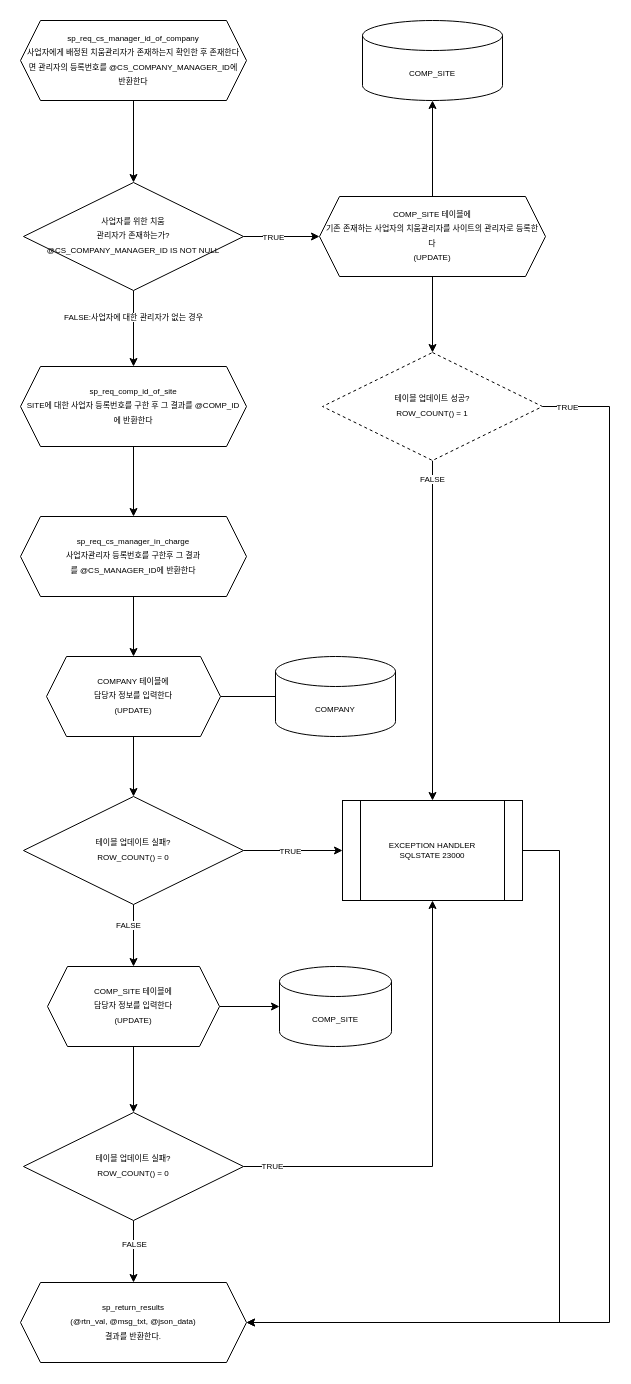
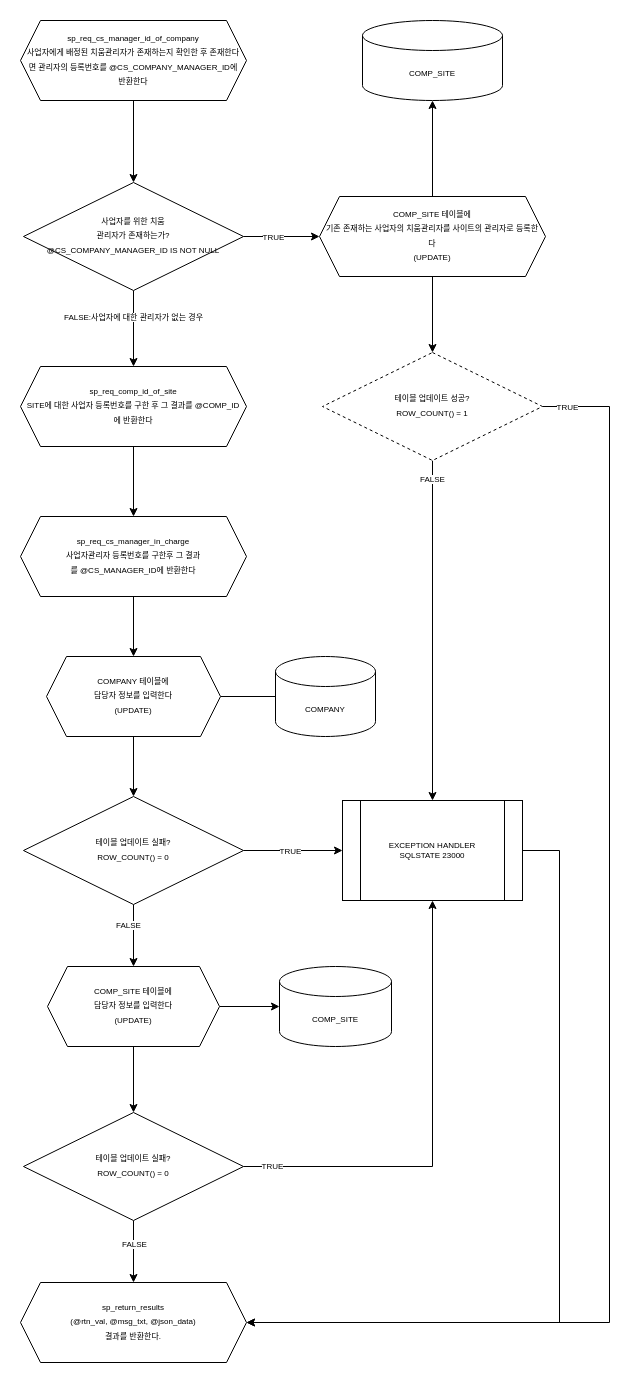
  <mxCell id="0" />
  <mxCell id="1" parent="0" />
  <mxCell id="2" value="&lt;font style=&quot;font-size: 8px&quot;&gt;sp_return_results&lt;br&gt;(@rtn_val, @msg_txt, @json_data)&lt;br&gt;결과를 반환한다.&lt;/font&gt;" style="shape=hexagon;perimeter=hexagonPerimeter2;whiteSpace=wrap;html=1;fixedSize=1;shadow=0;strokeWidth=1;spacing=6;spacingTop=-4;" vertex="1" parent="1"><mxGeometry x="20" y="1282" width="226" height="80" as="geometry" /></mxCell>
  <mxCell id="3" style="edgeStyle=orthogonalEdgeStyle;rounded=0;orthogonalLoop=1;jettySize=auto;html=1;exitX=1;exitY=0.5;exitDx=0;exitDy=0;fontSize=8;entryX=1;entryY=0.5;entryDx=0;entryDy=0;" edge="1" parent="1" source="4" target="2"><mxGeometry relative="1" as="geometry"><Array as="points"><mxPoint x="559" y="850" /><mxPoint x="559" y="1322" /></Array><mxPoint x="339" y="1526" as="targetPoint" /></mxGeometry></mxCell>
  <mxCell id="4" value="EXCEPTION HANDLER&lt;br&gt;SQLSTATE 23000" style="shape=process;whiteSpace=wrap;html=1;backgroundOutline=1;fontSize=8;" vertex="1" parent="1"><mxGeometry x="342" y="800" width="180" height="100" as="geometry" /></mxCell>
  <mxCell id="5" value="" style="edgeStyle=orthogonalEdgeStyle;rounded=0;orthogonalLoop=1;jettySize=auto;html=1;fontSize=8;" edge="1" parent="1" source="6" target="11"><mxGeometry relative="1" as="geometry" /></mxCell>
  <mxCell id="6" value="&lt;font style=&quot;font-size: 8px&quot;&gt;sp_req_cs_manager_id_of_company&lt;br&gt;사업자에게 배정된 치움관리자가 존재하는지 확인한 후 존재한다면 관리자의 등록번호를 @CS_COMPANY_MANAGER_ID에 반환한다&lt;/font&gt;" style="shape=hexagon;perimeter=hexagonPerimeter2;whiteSpace=wrap;html=1;fixedSize=1;shadow=0;strokeWidth=1;spacing=6;spacingTop=-4;" vertex="1" parent="1"><mxGeometry x="20" y="20" width="226" height="80" as="geometry" /></mxCell>
  <mxCell id="7" value="" style="edgeStyle=orthogonalEdgeStyle;rounded=0;orthogonalLoop=1;jettySize=auto;html=1;fontSize=8;" edge="1" parent="1" source="11" target="13"><mxGeometry relative="1" as="geometry" /></mxCell>
  <mxCell id="8" value="FALSE:사업자에 대한 관리자가 없는 경우" style="edgeLabel;html=1;align=center;verticalAlign=middle;resizable=0;points=[];fontSize=8;" vertex="1" connectable="0" parent="7"><mxGeometry x="-0.303" y="-1" relative="1" as="geometry"><mxPoint as="offset" /></mxGeometry></mxCell>
  <mxCell id="9" value="" style="edgeStyle=orthogonalEdgeStyle;rounded=0;orthogonalLoop=1;jettySize=auto;html=1;fontSize=8;" edge="1" parent="1" source="11" target="16"><mxGeometry relative="1" as="geometry" /></mxCell>
  <mxCell id="10" value="TRUE" style="edgeLabel;html=1;align=center;verticalAlign=middle;resizable=0;points=[];fontSize=8;" vertex="1" connectable="0" parent="9"><mxGeometry x="-0.226" relative="1" as="geometry"><mxPoint as="offset" /></mxGeometry></mxCell>
  <mxCell id="11" value="&lt;font&gt;&lt;font style=&quot;font-size: 8px&quot;&gt;사업자를 위한 치움 &lt;br&gt;관리자가 존재하는가?&lt;br&gt;@CS_COMPANY_MANAGER_ID IS NOT NULL&lt;/font&gt;&lt;br&gt;&lt;/font&gt;" style="rhombus;whiteSpace=wrap;html=1;shadow=0;fontFamily=Helvetica;fontSize=12;align=center;strokeWidth=1;spacing=6;spacingTop=-4;" vertex="1" parent="1"><mxGeometry x="23" y="182" width="220" height="108" as="geometry" /></mxCell>
  <mxCell id="12" value="" style="edgeStyle=orthogonalEdgeStyle;rounded=0;orthogonalLoop=1;jettySize=auto;html=1;fontSize=8;entryX=0.5;entryY=0;entryDx=0;entryDy=0;" edge="1" parent="1" source="13" target="24"><mxGeometry relative="1" as="geometry" /></mxCell>
  <mxCell id="13" value="&lt;font style=&quot;font-size: 8px&quot;&gt;sp_req_comp_id_of_site&lt;br&gt;SITE에 대한 사업자 등록번호를 구한 후 그 결과를&amp;nbsp;@COMP_ID에 반환한다&lt;/font&gt;" style="shape=hexagon;perimeter=hexagonPerimeter2;whiteSpace=wrap;html=1;fixedSize=1;shadow=0;strokeWidth=1;spacing=6;spacingTop=-4;" vertex="1" parent="1"><mxGeometry x="20" y="366" width="226" height="80" as="geometry" /></mxCell>
  <mxCell id="14" value="" style="edgeStyle=orthogonalEdgeStyle;rounded=0;orthogonalLoop=1;jettySize=auto;html=1;fontSize=8;" edge="1" parent="1" source="16" target="17"><mxGeometry relative="1" as="geometry" /></mxCell>
  <mxCell id="15" value="" style="edgeStyle=orthogonalEdgeStyle;rounded=0;orthogonalLoop=1;jettySize=auto;html=1;fontSize=8;" edge="1" parent="1" source="16" target="22"><mxGeometry relative="1" as="geometry" /></mxCell>
  <mxCell id="16" value="&lt;span style=&quot;font-size: 8px&quot;&gt;COMP_SITE 테이블에 &lt;br&gt;기존 존재하는 사업자의 치움관리자를 사이트의 관리자로 등록한다&lt;br&gt;(UPDATE)&lt;br&gt;&lt;/span&gt;" style="shape=hexagon;perimeter=hexagonPerimeter2;whiteSpace=wrap;html=1;fixedSize=1;shadow=0;strokeWidth=1;spacing=6;spacingTop=-4;" vertex="1" parent="1"><mxGeometry x="319" y="196" width="226" height="80" as="geometry" /></mxCell>
  <mxCell id="17" value="&lt;span style=&quot;font-size: 8px&quot;&gt;COMP_SITE&lt;/span&gt;" style="shape=cylinder3;whiteSpace=wrap;html=1;boundedLbl=1;backgroundOutline=1;size=15;fontSize=8;" vertex="1" parent="1"><mxGeometry x="362" y="20" width="140" height="80" as="geometry" /></mxCell>
  <mxCell id="18" style="edgeStyle=orthogonalEdgeStyle;rounded=0;orthogonalLoop=1;jettySize=auto;html=1;entryX=1;entryY=0.5;entryDx=0;entryDy=0;fontSize=8;exitX=1;exitY=0.5;exitDx=0;exitDy=0;" edge="1" parent="1" source="22" target="2"><mxGeometry relative="1" as="geometry"><Array as="points"><mxPoint x="609" y="406" /><mxPoint x="609" y="1322" /></Array></mxGeometry></mxCell>
  <mxCell id="19" value="TRUE" style="edgeLabel;html=1;align=center;verticalAlign=middle;resizable=0;points=[];fontSize=8;" vertex="1" connectable="0" parent="18"><mxGeometry x="-0.941" y="1" relative="1" as="geometry"><mxPoint x="-16" y="1" as="offset" /></mxGeometry></mxCell>
  <mxCell id="20" style="edgeStyle=orthogonalEdgeStyle;rounded=0;orthogonalLoop=1;jettySize=auto;html=1;fontSize=8;exitX=0.5;exitY=1;exitDx=0;exitDy=0;entryX=0.5;entryY=0;entryDx=0;entryDy=0;" edge="1" parent="1" source="22" target="4"><mxGeometry relative="1" as="geometry"><mxPoint x="-151" y="796" as="targetPoint" /><Array as="points" /></mxGeometry></mxCell>
  <mxCell id="21" value="FALSE" style="edgeLabel;html=1;align=center;verticalAlign=middle;resizable=0;points=[];fontSize=8;" vertex="1" connectable="0" parent="20"><mxGeometry x="-0.892" y="-1" relative="1" as="geometry"><mxPoint as="offset" /></mxGeometry></mxCell>
  <mxCell id="22" value="&lt;font&gt;&lt;font style=&quot;font-size: 8px&quot;&gt;테이블 업데이트 성공?&lt;br&gt;ROW_COUNT() = 1&lt;/font&gt;&lt;br&gt;&lt;/font&gt;" style="rhombus;whiteSpace=wrap;html=1;shadow=0;fontFamily=Helvetica;fontSize=12;align=center;strokeWidth=1;spacing=6;spacingTop=-4;dashed=1;" vertex="1" parent="1"><mxGeometry x="322" y="352" width="220" height="108" as="geometry" /></mxCell>
  <mxCell id="23" value="" style="edgeStyle=orthogonalEdgeStyle;rounded=0;orthogonalLoop=1;jettySize=auto;html=1;fontSize=8;" edge="1" parent="1" source="24" target="27"><mxGeometry relative="1" as="geometry" /></mxCell>
  <mxCell id="24" value="&lt;font style=&quot;font-size: 8px&quot;&gt;sp_req_cs_manager_in_charge&lt;br&gt;사업자관리자 등록번호를 구한후 그 결과를&amp;nbsp;@CS_MANAGER_ID에 반환한다&lt;/font&gt;" style="shape=hexagon;perimeter=hexagonPerimeter2;whiteSpace=wrap;html=1;fixedSize=1;shadow=0;strokeWidth=1;spacing=6;spacingTop=-4;" vertex="1" parent="1"><mxGeometry x="20" y="516" width="226" height="80" as="geometry" /></mxCell>
  <mxCell id="25" value="" style="edgeStyle=orthogonalEdgeStyle;rounded=0;orthogonalLoop=1;jettySize=auto;html=1;fontSize=8;endArrow=none;" edge="1" parent="1" source="27" target="28"><mxGeometry relative="1" as="geometry" /></mxCell>
  <mxCell id="26" value="" style="edgeStyle=orthogonalEdgeStyle;rounded=0;orthogonalLoop=1;jettySize=auto;html=1;fontSize=8;" edge="1" parent="1" source="27" target="33"><mxGeometry relative="1" as="geometry" /></mxCell>
  <mxCell id="27" value="&lt;span style=&quot;font-size: 8px&quot;&gt;COMPANY 테이블에 &lt;br&gt;담당자 정보를 입력한다&lt;/span&gt;&lt;br style=&quot;font-size: 8px&quot;&gt;&lt;span style=&quot;font-size: 8px&quot;&gt;(UPDATE)&lt;/span&gt;" style="shape=hexagon;perimeter=hexagonPerimeter2;whiteSpace=wrap;html=1;fixedSize=1;shadow=0;strokeWidth=1;spacing=6;spacingTop=-4;" vertex="1" parent="1"><mxGeometry x="46" y="656" width="174" height="80" as="geometry" /></mxCell>
- <mxCell id="28" value="&lt;span style=&quot;font-size: 8px&quot;&gt;COMPANY&lt;/span&gt;" style="shape=cylinder3;whiteSpace=wrap;html=1;boundedLbl=1;backgroundOutline=1;size=15;fontSize=8;" vertex="1" parent="1"><mxGeometry x="275" y="656" width="120" height="80" as="geometry" /></mxCell>
+ <mxCell id="28" value="&lt;span style=&quot;font-size: 8px&quot;&gt;COMPANY&lt;/span&gt;" style="shape=cylinder3;whiteSpace=wrap;html=1;boundedLbl=1;backgroundOutline=1;size=15;fontSize=8;" vertex="1" parent="1"><mxGeometry x="275" y="656" width="100" height="80" as="geometry" /></mxCell>
  <mxCell id="29" style="edgeStyle=orthogonalEdgeStyle;rounded=0;orthogonalLoop=1;jettySize=auto;html=1;entryX=0;entryY=0.5;entryDx=0;entryDy=0;fontSize=8;exitX=1;exitY=0.5;exitDx=0;exitDy=0;" edge="1" parent="1" source="33" target="4"><mxGeometry relative="1" as="geometry"><Array as="points" /></mxGeometry></mxCell>
  <mxCell id="30" value="TRUE" style="edgeLabel;html=1;align=center;verticalAlign=middle;resizable=0;points=[];fontSize=8;" vertex="1" connectable="0" parent="29"><mxGeometry x="-0.851" y="2" relative="1" as="geometry"><mxPoint x="39" y="2" as="offset" /></mxGeometry></mxCell>
  <mxCell id="31" value="" style="edgeStyle=orthogonalEdgeStyle;rounded=0;orthogonalLoop=1;jettySize=auto;html=1;fontSize=8;exitX=0.5;exitY=1;exitDx=0;exitDy=0;" edge="1" parent="1" source="33" target="36"><mxGeometry relative="1" as="geometry" /></mxCell>
  <mxCell id="32" value="FALSE" style="edgeLabel;html=1;align=center;verticalAlign=middle;resizable=0;points=[];fontSize=8;" vertex="1" connectable="0" parent="31"><mxGeometry x="-0.31" y="1" relative="1" as="geometry"><mxPoint x="-7" y="-1" as="offset" /></mxGeometry></mxCell>
  <mxCell id="33" value="&lt;font&gt;&lt;font style=&quot;font-size: 8px&quot;&gt;테이블 업데이트 실패?&lt;br&gt;ROW_COUNT() = 0&lt;/font&gt;&lt;br&gt;&lt;/font&gt;" style="rhombus;whiteSpace=wrap;html=1;shadow=0;fontFamily=Helvetica;fontSize=12;align=center;strokeWidth=1;spacing=6;spacingTop=-4;" vertex="1" parent="1"><mxGeometry x="23" y="796" width="220" height="108" as="geometry" /></mxCell>
  <mxCell id="34" value="" style="edgeStyle=orthogonalEdgeStyle;rounded=0;orthogonalLoop=1;jettySize=auto;html=1;fontSize=8;" edge="1" parent="1" source="36" target="41"><mxGeometry relative="1" as="geometry" /></mxCell>
  <mxCell id="35" value="" style="edgeStyle=orthogonalEdgeStyle;rounded=0;orthogonalLoop=1;jettySize=auto;html=1;fontSize=8;" edge="1" parent="1" source="36" target="42"><mxGeometry relative="1" as="geometry" /></mxCell>
  <mxCell id="36" value="&lt;font style=&quot;font-size: 8px&quot;&gt;COMP_SITE 테이블에 &lt;br&gt;담당자 정보를 입력한다&lt;br&gt;(UPDATE)&lt;/font&gt;" style="shape=hexagon;perimeter=hexagonPerimeter2;whiteSpace=wrap;html=1;fixedSize=1;shadow=0;strokeWidth=1;spacing=6;spacingTop=-4;" vertex="1" parent="1"><mxGeometry x="47" y="966" width="172" height="80" as="geometry" /></mxCell>
  <mxCell id="37" style="edgeStyle=orthogonalEdgeStyle;rounded=0;orthogonalLoop=1;jettySize=auto;html=1;entryX=0.5;entryY=1;entryDx=0;entryDy=0;fontSize=8;exitX=1;exitY=0.5;exitDx=0;exitDy=0;" edge="1" parent="1" source="41" target="4"><mxGeometry relative="1" as="geometry"><Array as="points"><mxPoint x="432" y="1166" /></Array></mxGeometry></mxCell>
  <mxCell id="38" value="TRUE" style="edgeLabel;html=1;align=center;verticalAlign=middle;resizable=0;points=[];fontSize=8;" vertex="1" connectable="0" parent="37"><mxGeometry x="-0.879" y="1" relative="1" as="geometry"><mxPoint as="offset" /></mxGeometry></mxCell>
  <mxCell id="39" value="" style="edgeStyle=orthogonalEdgeStyle;rounded=0;orthogonalLoop=1;jettySize=auto;html=1;fontSize=8;" edge="1" parent="1" source="41" target="2"><mxGeometry relative="1" as="geometry" /></mxCell>
  <mxCell id="40" value="FALSE" style="edgeLabel;html=1;align=center;verticalAlign=middle;resizable=0;points=[];fontSize=8;" vertex="1" connectable="0" parent="39"><mxGeometry x="-0.269" relative="1" as="geometry"><mxPoint as="offset" /></mxGeometry></mxCell>
  <mxCell id="41" value="&lt;font&gt;&lt;font style=&quot;font-size: 8px&quot;&gt;테이블 업데이트 실패?&lt;br&gt;ROW_COUNT() = 0&lt;/font&gt;&lt;br&gt;&lt;/font&gt;" style="rhombus;whiteSpace=wrap;html=1;shadow=0;fontFamily=Helvetica;fontSize=12;align=center;strokeWidth=1;spacing=6;spacingTop=-4;" vertex="1" parent="1"><mxGeometry x="23" y="1112" width="220" height="108" as="geometry" /></mxCell>
  <mxCell id="42" value="&lt;span style=&quot;font-size: 8px&quot;&gt;COMP_SITE&lt;/span&gt;" style="shape=cylinder3;whiteSpace=wrap;html=1;boundedLbl=1;backgroundOutline=1;size=15;fontSize=8;" vertex="1" parent="1"><mxGeometry x="279" y="966" width="112" height="80" as="geometry" /></mxCell>
